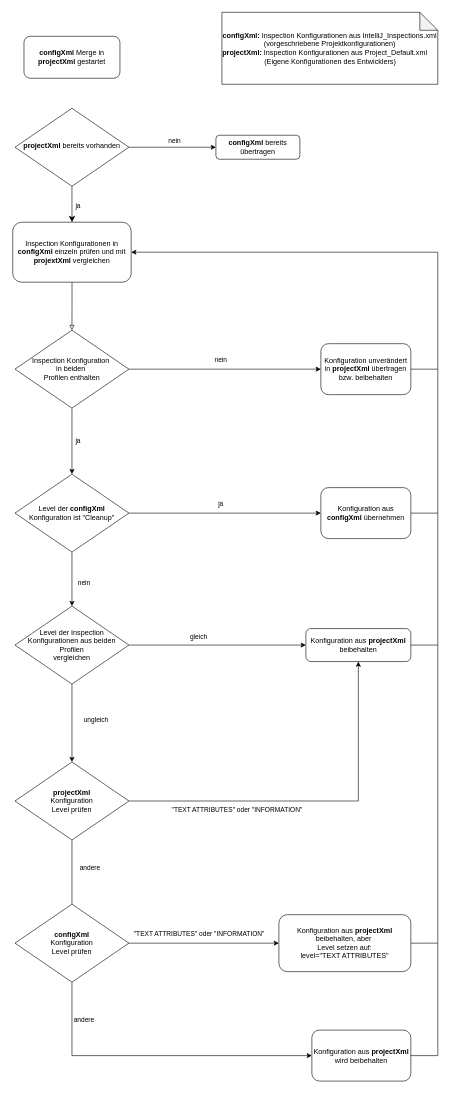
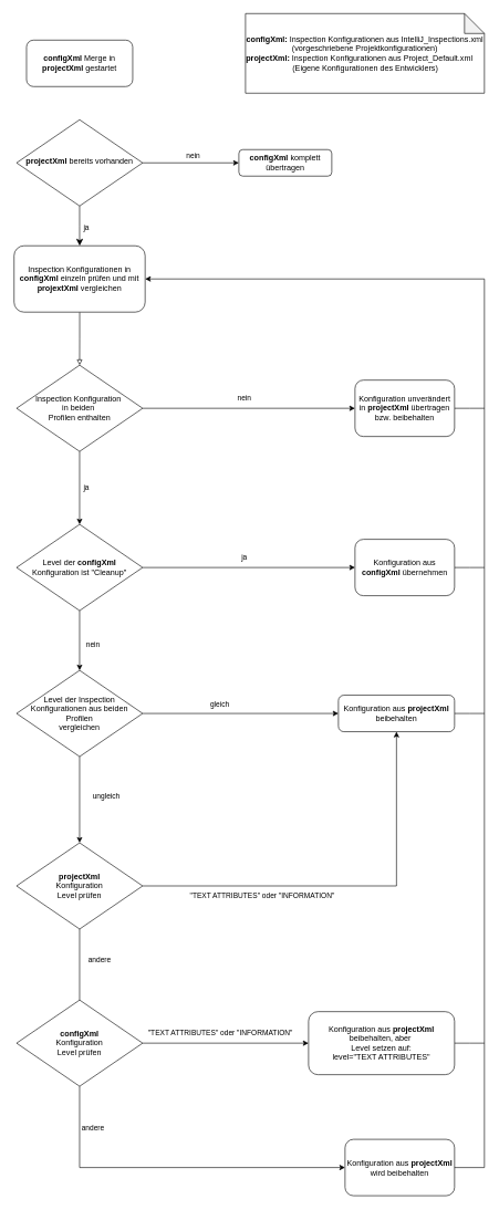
  <mxCell id="0" />
  <mxCell id="1" parent="0" />
  <mxCell id="2" value="&lt;b&gt;configXml &lt;/b&gt;Merge in &lt;b&gt;projectXml &lt;/b&gt;gestartet" style="rounded=1;whiteSpace=wrap;html=1;fontSize=12;glass=0;strokeWidth=1;shadow=0;" parent="1" vertex="1"><mxGeometry x="39" y="60" width="160" height="70" as="geometry" /></mxCell>
  <mxCell id="3" value="nein" style="edgeStyle=orthogonalEdgeStyle;rounded=0;orthogonalLoop=1;jettySize=auto;html=1;exitX=1;exitY=0.5;exitDx=0;exitDy=0;entryX=0;entryY=0.5;entryDx=0;entryDy=0;" parent="1" source="4" target="5" edge="1"><mxGeometry x="0.048" y="10" relative="1" as="geometry"><mxPoint as="offset" /></mxGeometry></mxCell>
  <mxCell id="4" value="&lt;b&gt;projectXml &lt;/b&gt;bereits vorhanden" style="rhombus;whiteSpace=wrap;html=1;shadow=0;fontFamily=Helvetica;fontSize=12;align=center;strokeWidth=1;spacing=6;spacingTop=-4;" parent="1" vertex="1"><mxGeometry x="24" y="180" width="190" height="130" as="geometry" /></mxCell>
- <mxCell id="5" value="&lt;b&gt;configXml&lt;/b&gt; bereits übertragen" style="rounded=1;whiteSpace=wrap;html=1;fontSize=12;glass=0;strokeWidth=1;shadow=0;" parent="1" vertex="1"><mxGeometry x="359" y="225" width="140" height="40" as="geometry" /></mxCell>
+ <mxCell id="5" value="&lt;b&gt;configXml&lt;/b&gt; komplett übertragen" style="rounded=1;whiteSpace=wrap;html=1;fontSize=12;glass=0;strokeWidth=1;shadow=0;" parent="1" vertex="1"><mxGeometry x="359" y="225" width="140" height="40" as="geometry" /></mxCell>
  <mxCell id="6" value="ja" style="rounded=0;html=1;jettySize=auto;orthogonalLoop=1;fontSize=11;endArrow=classic;endFill=1;endSize=8;strokeWidth=1;shadow=0;labelBackgroundColor=none;edgeStyle=orthogonalEdgeStyle;verticalAlign=top;" parent="1" source="4" target="8" edge="1"><mxGeometry x="-0.333" y="10" relative="1" as="geometry"><mxPoint as="offset" /><mxPoint x="119" y="300" as="sourcePoint" /><mxPoint x="119" y="480" as="targetPoint" /></mxGeometry></mxCell>
  <mxCell id="7" style="edgeStyle=orthogonalEdgeStyle;rounded=0;orthogonalLoop=1;jettySize=auto;html=1;endArrow=block;endFill=0;" parent="1" source="8" target="25" edge="1"><mxGeometry relative="1" as="geometry" /></mxCell>
  <mxCell id="8" value="Inspection Konfigurationen in &lt;b&gt;configXml &lt;/b&gt;einzeln prüfen und mit &lt;b&gt;projextXml &lt;/b&gt;vergleichen" style="rounded=1;whiteSpace=wrap;html=1;" parent="1" vertex="1"><mxGeometry x="20.25" y="370" width="197.5" height="100" as="geometry" /></mxCell>
  <mxCell id="9" value="" style="edgeStyle=orthogonalEdgeStyle;rounded=0;orthogonalLoop=1;jettySize=auto;html=1;" parent="1" source="12" target="14" edge="1"><mxGeometry relative="1" as="geometry" /></mxCell>
  <mxCell id="10" value="gleich" style="edgeLabel;html=1;align=center;verticalAlign=middle;resizable=0;points=[];" parent="9" vertex="1" connectable="0"><mxGeometry x="-0.228" y="-1" relative="1" as="geometry"><mxPoint x="1" y="-16" as="offset" /></mxGeometry></mxCell>
  <mxCell id="11" value="ungleich" style="edgeStyle=orthogonalEdgeStyle;rounded=0;orthogonalLoop=1;jettySize=auto;html=1;entryX=0.5;entryY=0;entryDx=0;entryDy=0;" parent="1" source="12" target="29" edge="1"><mxGeometry x="-0.077" y="40" relative="1" as="geometry"><mxPoint as="offset" /></mxGeometry></mxCell>
  <mxCell id="12" value="Level der Inspection Konfigurationen aus beiden Profilen&lt;br&gt;vergleichen" style="rhombus;whiteSpace=wrap;html=1;" parent="1" vertex="1"><mxGeometry x="24" y="1010" width="190" height="130" as="geometry" /></mxCell>
  <mxCell id="13" style="edgeStyle=orthogonalEdgeStyle;rounded=0;orthogonalLoop=1;jettySize=auto;html=1;endArrow=none;endFill=0;" parent="1" source="14" edge="1"><mxGeometry relative="1" as="geometry"><mxPoint x="729" y="1075" as="targetPoint" /></mxGeometry></mxCell>
  <mxCell id="14" value="Konfiguration aus &lt;b&gt;projectXml &lt;/b&gt;beibehalten" style="rounded=1;whiteSpace=wrap;html=1;" parent="1" vertex="1"><mxGeometry x="509" y="1047.5" width="175" height="55" as="geometry" /></mxCell>
  <mxCell id="15" value="&quot;TEXT ATTRIBUTES&quot; oder &quot;INFORMATION&quot;" style="edgeStyle=orthogonalEdgeStyle;rounded=0;orthogonalLoop=1;jettySize=auto;html=1;entryX=0;entryY=0.5;entryDx=0;entryDy=0;" parent="1" source="18" target="22" edge="1"><mxGeometry x="-0.061" y="15" relative="1" as="geometry"><mxPoint x="474" y="1467" as="targetPoint" /><mxPoint as="offset" /></mxGeometry></mxCell>
  <mxCell id="16" value="" style="edgeStyle=orthogonalEdgeStyle;rounded=0;orthogonalLoop=1;jettySize=auto;html=1;entryX=0;entryY=0.5;entryDx=0;entryDy=0;exitX=0.5;exitY=1;exitDx=0;exitDy=0;" parent="1" source="18" target="19" edge="1"><mxGeometry relative="1" as="geometry"><mxPoint x="124" y="1757" as="targetPoint" /></mxGeometry></mxCell>
  <mxCell id="17" value="andere" style="edgeLabel;html=1;align=center;verticalAlign=middle;resizable=0;points=[];" parent="16" vertex="1" connectable="0"><mxGeometry x="-0.182" y="2" relative="1" as="geometry"><mxPoint x="-72" y="-58" as="offset" /></mxGeometry></mxCell>
  <mxCell id="18" value="&lt;b&gt;configXml&lt;/b&gt;&lt;br&gt;Konfiguration &lt;br&gt;Level prüfen" style="rhombus;whiteSpace=wrap;html=1;" parent="1" vertex="1"><mxGeometry x="24" y="1507" width="190" height="130" as="geometry" /></mxCell>
  <mxCell id="19" value="Konfiguration aus &lt;b&gt;projectXml &lt;/b&gt;wird beibehalten" style="rounded=1;whiteSpace=wrap;html=1;" parent="1" vertex="1"><mxGeometry x="519" y="1717" width="165" height="85" as="geometry" /></mxCell>
  <mxCell id="20" style="edgeStyle=orthogonalEdgeStyle;rounded=0;orthogonalLoop=1;jettySize=auto;html=1;entryX=1;entryY=0.5;entryDx=0;entryDy=0;exitX=1;exitY=0.5;exitDx=0;exitDy=0;" parent="1" source="19" target="8" edge="1"><mxGeometry relative="1" as="geometry"><mxPoint x="689" y="400" as="targetPoint" /><mxPoint x="719" y="1800" as="sourcePoint" /><Array as="points"><mxPoint x="729" y="1760" /><mxPoint x="729" y="420" /></Array></mxGeometry></mxCell>
  <mxCell id="21" style="edgeStyle=orthogonalEdgeStyle;rounded=0;orthogonalLoop=1;jettySize=auto;html=1;endArrow=none;endFill=0;" parent="1" source="22" edge="1"><mxGeometry relative="1" as="geometry"><mxPoint x="729" y="1572" as="targetPoint" /></mxGeometry></mxCell>
  <mxCell id="22" value="Konfiguration aus &lt;b&gt;projectXml &lt;/b&gt;beibehalten,&amp;nbsp;&lt;span style=&quot;background-color: initial;&quot;&gt;aber&amp;nbsp;&lt;/span&gt;&lt;div&gt;Level setzen auf:&lt;/div&gt;&lt;div&gt;level=&quot;TEXT ATTRIBUTES&lt;span style=&quot;background-color: initial;&quot;&gt;&quot;&lt;/span&gt;&lt;br&gt;&lt;/div&gt;" style="rounded=1;whiteSpace=wrap;html=1;" parent="1" vertex="1"><mxGeometry x="464" y="1524.5" width="220" height="95" as="geometry" /></mxCell>
  <mxCell id="23" value="nein" style="edgeStyle=orthogonalEdgeStyle;rounded=0;orthogonalLoop=1;jettySize=auto;html=1;" parent="1" source="25" target="27" edge="1"><mxGeometry x="-0.043" y="15" relative="1" as="geometry"><mxPoint as="offset" /></mxGeometry></mxCell>
  <mxCell id="24" value="ja" style="edgeStyle=orthogonalEdgeStyle;rounded=0;orthogonalLoop=1;jettySize=auto;html=1;entryX=0.5;entryY=0;entryDx=0;entryDy=0;" parent="1" source="25" target="33" edge="1"><mxGeometry y="10" relative="1" as="geometry"><mxPoint y="-1" as="offset" /><mxPoint x="49" y="770" as="targetPoint" /></mxGeometry></mxCell>
  <mxCell id="25" value="Inspection Konfiguration&amp;nbsp;&lt;div&gt;in beiden&amp;nbsp;&lt;div&gt;Profilen enthalten&lt;br&gt;&lt;/div&gt;&lt;/div&gt;" style="rhombus;whiteSpace=wrap;html=1;" parent="1" vertex="1"><mxGeometry x="24" y="550" width="190" height="130" as="geometry" /></mxCell>
  <mxCell id="26" style="edgeStyle=orthogonalEdgeStyle;rounded=0;orthogonalLoop=1;jettySize=auto;html=1;endArrow=none;endFill=0;" parent="1" source="27" edge="1"><mxGeometry relative="1" as="geometry"><mxPoint x="729" y="615" as="targetPoint" /></mxGeometry></mxCell>
  <mxCell id="27" value="Konfiguration unverändert in &lt;b&gt;projectXml &lt;/b&gt;übertragen bzw. beibehalten" style="rounded=1;whiteSpace=wrap;html=1;" parent="1" vertex="1"><mxGeometry x="534" y="572.5" width="150" height="85" as="geometry" /></mxCell>
  <mxCell id="28" value="andere" style="edgeStyle=orthogonalEdgeStyle;rounded=0;orthogonalLoop=1;jettySize=auto;html=1;endArrow=none;" parent="1" source="29" target="18" edge="1"><mxGeometry x="-0.143" y="30" relative="1" as="geometry"><mxPoint as="offset" /></mxGeometry></mxCell>
  <mxCell id="29" value="&lt;b&gt;projectXml&lt;/b&gt;&lt;br&gt;Konfiguration &lt;br&gt;Level prüfen" style="rhombus;whiteSpace=wrap;html=1;" parent="1" vertex="1"><mxGeometry x="24" y="1270" width="190" height="130" as="geometry" /></mxCell>
  <mxCell id="30" value="&quot;TEXT ATTRIBUTES&quot; oder &quot;INFORMATION&quot;" style="edgeStyle=orthogonalEdgeStyle;rounded=0;orthogonalLoop=1;jettySize=auto;html=1;exitX=1;exitY=0.5;exitDx=0;exitDy=0;entryX=0.5;entryY=1;entryDx=0;entryDy=0;" parent="1" source="29" target="14" edge="1"><mxGeometry x="-0.415" y="-15" relative="1" as="geometry"><mxPoint x="459" y="1185" as="targetPoint" /><mxPoint as="offset" /><mxPoint x="224" y="1184.5" as="sourcePoint" /></mxGeometry></mxCell>
  <mxCell id="31" value="ja" style="edgeStyle=orthogonalEdgeStyle;rounded=0;orthogonalLoop=1;jettySize=auto;html=1;" parent="1" source="33" target="35" edge="1"><mxGeometry x="-0.043" y="15" relative="1" as="geometry"><mxPoint as="offset" /></mxGeometry></mxCell>
  <mxCell id="32" value="nein" style="edgeStyle=orthogonalEdgeStyle;rounded=0;orthogonalLoop=1;jettySize=auto;html=1;entryX=0.5;entryY=0;entryDx=0;entryDy=0;" parent="1" source="33" target="12" edge="1"><mxGeometry x="0.111" y="20" relative="1" as="geometry"><mxPoint y="1" as="offset" /></mxGeometry></mxCell>
  <mxCell id="33" value="Level der &lt;b&gt;configXml&lt;/b&gt;&lt;div&gt;Konfiguration ist &quot;Cleanup&quot;&lt;/div&gt;" style="rhombus;whiteSpace=wrap;html=1;" parent="1" vertex="1"><mxGeometry x="24" y="790" width="190" height="130" as="geometry" /></mxCell>
  <mxCell id="34" style="edgeStyle=orthogonalEdgeStyle;rounded=0;orthogonalLoop=1;jettySize=auto;html=1;endArrow=none;endFill=0;" parent="1" source="35" edge="1"><mxGeometry relative="1" as="geometry"><mxPoint x="729" y="855" as="targetPoint" /></mxGeometry></mxCell>
  <mxCell id="35" value="Konfiguration aus &lt;b&gt;configXml &lt;/b&gt;übernehmen" style="rounded=1;whiteSpace=wrap;html=1;" parent="1" vertex="1"><mxGeometry x="534" y="812.5" width="150" height="85" as="geometry" /></mxCell>
  <mxCell id="36" value="&lt;b style=&quot;text-align: left;&quot;&gt;configXml:&lt;/b&gt;&lt;span style=&quot;text-align: left;&quot;&gt;&amp;nbsp;Inspection Konfigurationen aus IntelliJ_Inspections.xml (vorgeschriebene Projektkonfigurationen)&lt;/span&gt;&lt;div style=&quot;text-align: left;&quot;&gt;&lt;b&gt;projectXml:&lt;/b&gt;&amp;nbsp;Inspection Konfigurationen aus Project_Default.xml &lt;span style=&quot;white-space: pre;&quot;&gt;&#09;&lt;/span&gt;&lt;span style=&quot;white-space: pre;&quot;&gt;&#09;&lt;/span&gt;&amp;nbsp; &amp;nbsp; &amp;nbsp;(Eigene Konfigurationen des Entwicklers)&lt;/div&gt;" style="shape=note;whiteSpace=wrap;html=1;backgroundOutline=1;darkOpacity=0.05;" parent="1" vertex="1"><mxGeometry x="369" y="20" width="360" height="120" as="geometry" /></mxCell>
